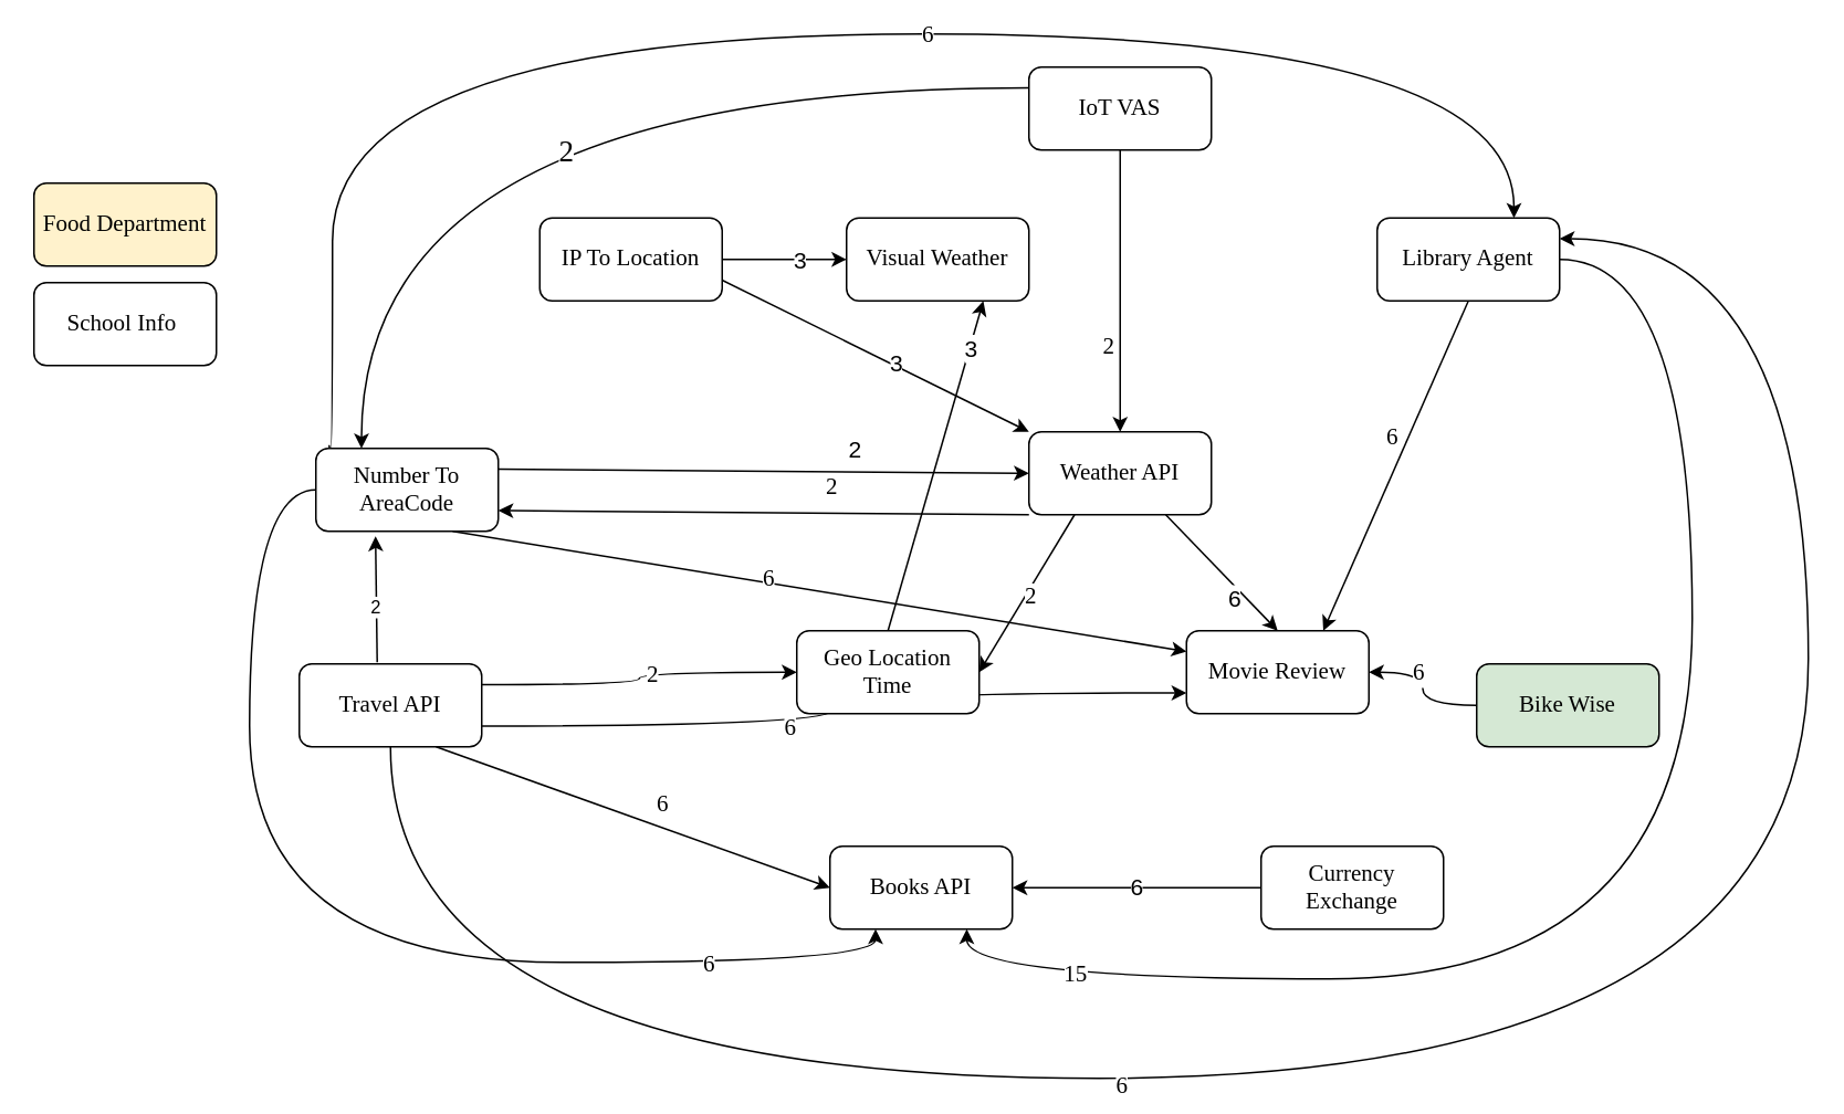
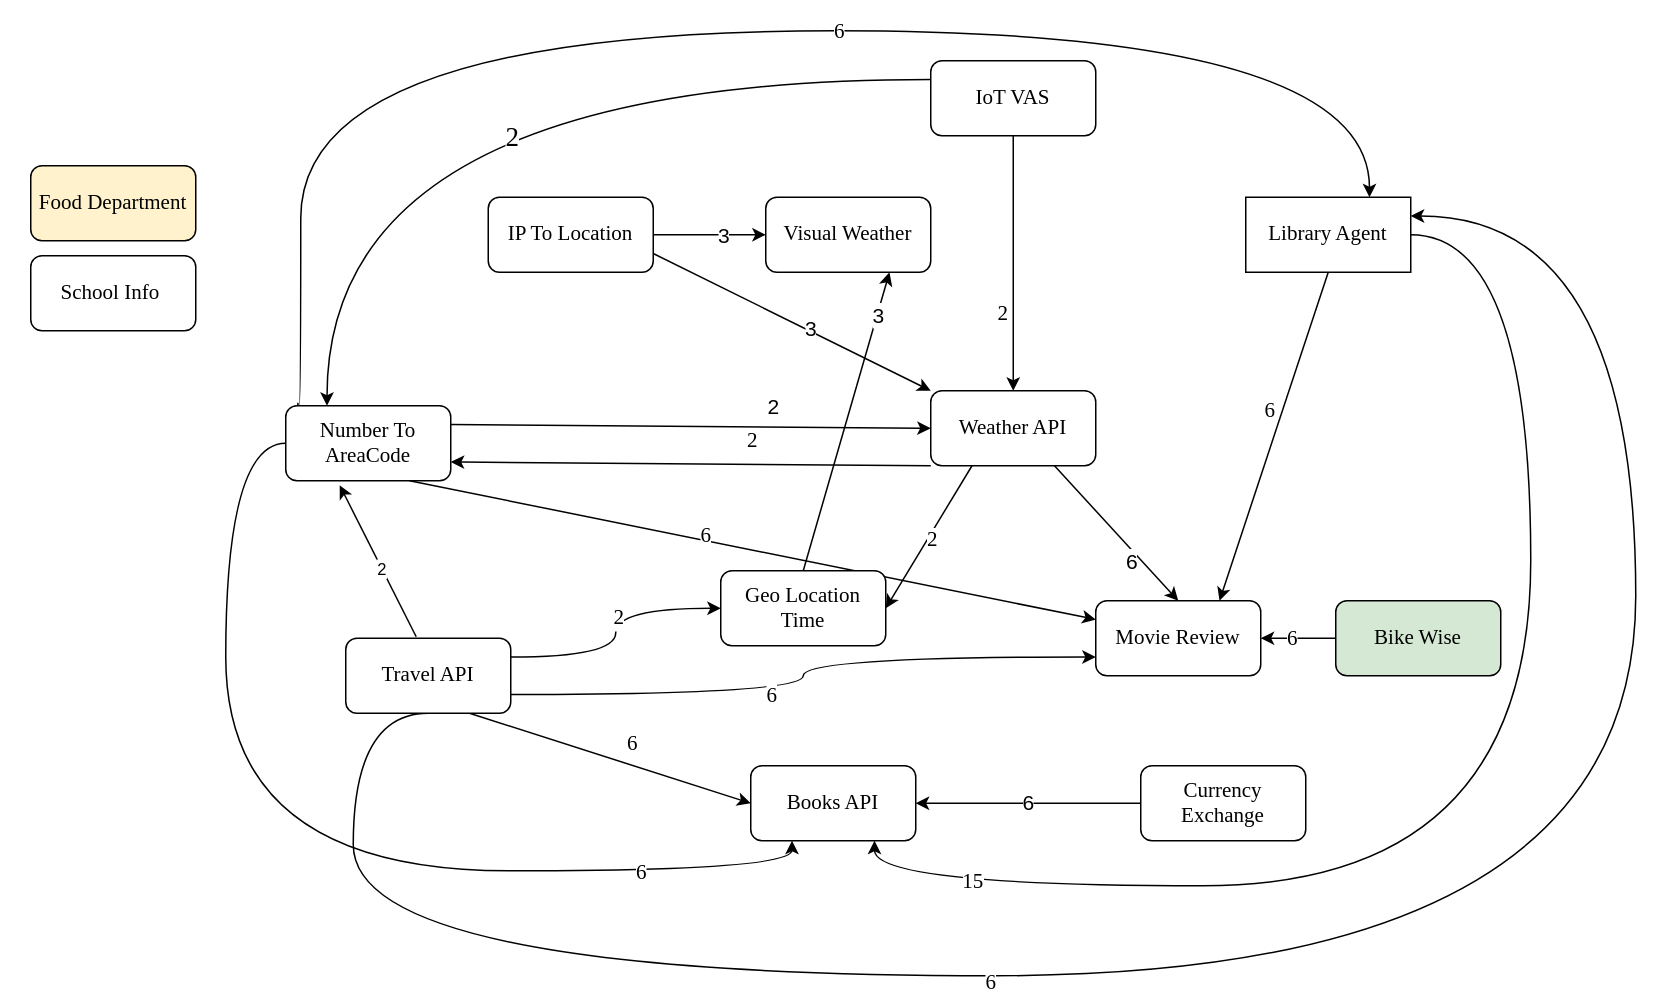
  <mxCell id="0" />
  <mxCell id="1" parent="0" />
  <mxCell id="2" value="&lt;font style=&quot;font-size: 14px;&quot; face=&quot;Times New Roman&quot;&gt;Visual Weather&lt;/font&gt;" style="rounded=1;whiteSpace=wrap;html=1;" vertex="1" parent="1"><mxGeometry x="510" y="131" width="110" height="50" as="geometry" /></mxCell>
  <mxCell id="3" value="&lt;font face=&quot;Times New Roman&quot; style=&quot;font-size: 14px;&quot;&gt;Food Department&lt;/font&gt;" style="rounded=1;whiteSpace=wrap;html=1;fillColor=#fff2cc;" vertex="1" parent="1"><mxGeometry x="20" y="110" width="110" height="50" as="geometry" /></mxCell>
  <mxCell id="4" value="&lt;font style=&quot;font-size: 14px;&quot; face=&quot;Times New Roman&quot;&gt;School Info&amp;nbsp;&lt;/font&gt;" style="rounded=1;whiteSpace=wrap;html=1;" vertex="1" parent="1"><mxGeometry x="20" y="170" width="110" height="50" as="geometry" /></mxCell>
  <mxCell id="5" style="edgeStyle=orthogonalEdgeStyle;curved=1;rounded=0;orthogonalLoop=1;jettySize=auto;html=1;entryX=0;entryY=0.5;entryDx=0;entryDy=0;exitX=1;exitY=0.25;exitDx=0;exitDy=0;" edge="1" parent="1" source="15" target="40"><mxGeometry relative="1" as="geometry" /></mxCell>
  <mxCell id="6" value="&lt;font face=&quot;Times New Roman&quot; style=&quot;font-size: 14px;&quot;&gt;2&lt;/font&gt;" style="edgeLabel;html=1;align=center;verticalAlign=middle;resizable=0;points=[];" vertex="1" connectable="0" parent="5"><mxGeometry x="0.116" y="-1" relative="1" as="geometry"><mxPoint as="offset" /></mxGeometry></mxCell>
  <mxCell id="7" style="edgeStyle=orthogonalEdgeStyle;curved=1;rounded=0;orthogonalLoop=1;jettySize=auto;html=1;exitX=1;exitY=0.75;exitDx=0;exitDy=0;entryX=0;entryY=0.75;entryDx=0;entryDy=0;" edge="1" parent="1" source="15" target="20"><mxGeometry relative="1" as="geometry" /></mxCell>
  <mxCell id="8" value="&lt;font face=&quot;Times New Roman&quot; style=&quot;font-size: 14px;&quot;&gt;6&lt;/font&gt;" style="edgeLabel;html=1;align=center;verticalAlign=middle;resizable=0;points=[];" vertex="1" connectable="0" parent="7"><mxGeometry x="-0.167" y="-1" relative="1" as="geometry"><mxPoint as="offset" /></mxGeometry></mxCell>
  <mxCell id="9" style="rounded=0;orthogonalLoop=1;jettySize=auto;html=1;exitX=0.75;exitY=1;exitDx=0;exitDy=0;entryX=0;entryY=0.5;entryDx=0;entryDy=0;" edge="1" parent="1" source="15" target="16"><mxGeometry relative="1" as="geometry" /></mxCell>
  <mxCell id="10" value="&lt;font face=&quot;Times New Roman&quot; style=&quot;font-size: 14px;&quot;&gt;6&lt;/font&gt;" style="edgeLabel;html=1;align=center;verticalAlign=middle;resizable=0;points=[];" vertex="1" connectable="0" parent="9"><mxGeometry x="0.11" y="13" relative="1" as="geometry"><mxPoint as="offset" /></mxGeometry></mxCell>
  <mxCell id="11" style="rounded=0;orthogonalLoop=1;jettySize=auto;html=1;exitX=0.427;exitY=-0.02;exitDx=0;exitDy=0;exitPerimeter=0;entryX=0.327;entryY=1.06;entryDx=0;entryDy=0;entryPerimeter=0;" edge="1" parent="1" source="15" target="37"><mxGeometry relative="1" as="geometry"><mxPoint x="227" y="310" as="targetPoint" /></mxGeometry></mxCell>
  <mxCell id="12" value="2" style="edgeLabel;html=1;align=center;verticalAlign=middle;resizable=0;points=[];" vertex="1" connectable="0" parent="11"><mxGeometry x="-0.094" y="1" relative="1" as="geometry"><mxPoint as="offset" /></mxGeometry></mxCell>
  <mxCell id="13" style="edgeStyle=orthogonalEdgeStyle;curved=1;rounded=0;orthogonalLoop=1;jettySize=auto;html=1;entryX=1;entryY=0.25;entryDx=0;entryDy=0;exitX=0.5;exitY=1;exitDx=0;exitDy=0;" edge="1" parent="1" source="15" target="28"><mxGeometry relative="1" as="geometry"><mxPoint x="180" y="415" as="sourcePoint" /><Array as="points"><mxPoint x="235" y="650" /><mxPoint x="1090" y="650" /><mxPoint x="1090" y="144" /></Array></mxGeometry></mxCell>
  <mxCell id="14" value="&lt;font face=&quot;Times New Roman&quot; style=&quot;font-size: 14px;&quot;&gt;6&lt;/font&gt;" style="edgeLabel;html=1;align=center;verticalAlign=middle;resizable=0;points=[];" vertex="1" connectable="0" parent="13"><mxGeometry x="-0.252" y="-4" relative="1" as="geometry"><mxPoint as="offset" /></mxGeometry></mxCell>
- <mxCell id="15" value="&lt;font style=&quot;font-size: 14px;&quot; face=&quot;Times New Roman&quot;&gt;Travel API&lt;/font&gt;" style="rounded=1;whiteSpace=wrap;html=1;" vertex="1" parent="1"><mxGeometry x="180" y="400" width="110" height="50" as="geometry" /></mxCell>
+ <mxCell id="15" value="&lt;font style=&quot;font-size: 14px;&quot; face=&quot;Times New Roman&quot;&gt;Travel API&lt;/font&gt;" style="rounded=1;whiteSpace=wrap;html=1;" vertex="1" parent="1"><mxGeometry x="230" y="425" width="110" height="50" as="geometry" /></mxCell>
  <mxCell id="16" value="&lt;font face=&quot;Times New Roman&quot; style=&quot;font-size: 14px;&quot;&gt;Books API&lt;/font&gt;" style="rounded=1;whiteSpace=wrap;html=1;" vertex="1" parent="1"><mxGeometry x="500" y="510" width="110" height="50" as="geometry" /></mxCell>
  <mxCell id="17" style="rounded=0;orthogonalLoop=1;jettySize=auto;html=1;exitX=0;exitY=0.5;exitDx=0;exitDy=0;entryX=1;entryY=0.5;entryDx=0;entryDy=0;" edge="1" parent="1" source="19" target="16"><mxGeometry relative="1" as="geometry" /></mxCell>
  <mxCell id="18" value="&lt;font style=&quot;font-size: 14px;&quot;&gt;6&lt;/font&gt;" style="edgeLabel;html=1;align=center;verticalAlign=middle;resizable=0;points=[];" vertex="1" connectable="0" parent="17"><mxGeometry x="0.013" y="-1" relative="1" as="geometry"><mxPoint as="offset" /></mxGeometry></mxCell>
  <mxCell id="19" value="&lt;font face=&quot;Times New Roman&quot; style=&quot;font-size: 14px;&quot;&gt;Currency Exchange&lt;/font&gt;" style="rounded=1;whiteSpace=wrap;html=1;" vertex="1" parent="1"><mxGeometry x="760" y="510" width="110" height="50" as="geometry" /></mxCell>
- <mxCell id="20" value="&lt;font face=&quot;Times New Roman&quot; style=&quot;font-size: 14px;&quot;&gt;Movie Review&lt;/font&gt;" style="rounded=1;whiteSpace=wrap;html=1;" vertex="1" parent="1"><mxGeometry x="715" y="380" width="110" height="50" as="geometry" /></mxCell>
+ <mxCell id="20" value="&lt;font face=&quot;Times New Roman&quot; style=&quot;font-size: 14px;&quot;&gt;Movie Review&lt;/font&gt;" style="rounded=1;whiteSpace=wrap;html=1;" vertex="1" parent="1"><mxGeometry x="730" y="400" width="110" height="50" as="geometry" /></mxCell>
  <mxCell id="21" style="edgeStyle=orthogonalEdgeStyle;curved=1;rounded=0;orthogonalLoop=1;jettySize=auto;html=1;" edge="1" parent="1" source="23" target="20"><mxGeometry relative="1" as="geometry" /></mxCell>
  <mxCell id="22" value="&lt;font face=&quot;Times New Roman&quot; style=&quot;font-size: 14px;&quot;&gt;6&lt;/font&gt;" style="edgeLabel;html=1;align=center;verticalAlign=middle;resizable=0;points=[];" vertex="1" connectable="0" parent="21"><mxGeometry x="0.48" y="1" relative="1" as="geometry"><mxPoint x="7" y="-1" as="offset" /></mxGeometry></mxCell>
  <mxCell id="23" value="&lt;font face=&quot;Times New Roman&quot; style=&quot;font-size: 14px;&quot;&gt;Bike Wise&lt;/font&gt;" style="rounded=1;whiteSpace=wrap;html=1;fillColor=#d5e8d4;" vertex="1" parent="1"><mxGeometry x="890" y="400" width="110" height="50" as="geometry" /></mxCell>
  <mxCell id="24" style="rounded=0;orthogonalLoop=1;jettySize=auto;html=1;entryX=0.75;entryY=0;entryDx=0;entryDy=0;exitX=0.5;exitY=1;exitDx=0;exitDy=0;" edge="1" parent="1" source="28" target="20"><mxGeometry relative="1" as="geometry" /></mxCell>
  <mxCell id="25" value="&lt;font face=&quot;Times New Roman&quot; style=&quot;font-size: 14px;&quot;&gt;6&lt;/font&gt;" style="edgeLabel;html=1;align=center;verticalAlign=middle;resizable=0;points=[];" vertex="1" connectable="0" parent="24"><mxGeometry x="-0.132" y="-9" relative="1" as="geometry"><mxPoint as="offset" /></mxGeometry></mxCell>
  <mxCell id="26" style="edgeStyle=orthogonalEdgeStyle;curved=1;rounded=0;orthogonalLoop=1;jettySize=auto;html=1;exitX=1;exitY=0.5;exitDx=0;exitDy=0;entryX=0.75;entryY=1;entryDx=0;entryDy=0;" edge="1" parent="1" source="28" target="16"><mxGeometry relative="1" as="geometry"><Array as="points"><mxPoint x="1020" y="156" /><mxPoint x="1020" y="590" /><mxPoint x="583" y="590" /></Array></mxGeometry></mxCell>
  <mxCell id="27" value="&lt;font face=&quot;Times New Roman&quot; style=&quot;font-size: 14px;&quot;&gt;15&lt;/font&gt;" style="edgeLabel;html=1;align=center;verticalAlign=middle;resizable=0;points=[];" vertex="1" connectable="0" parent="26"><mxGeometry x="0.807" y="-3" relative="1" as="geometry"><mxPoint as="offset" /></mxGeometry></mxCell>
- <mxCell id="28" value="&lt;font face=&quot;Times New Roman&quot; style=&quot;font-size: 14px;&quot;&gt;Library Agent&lt;/font&gt;" style="rounded=1;whiteSpace=wrap;html=1;" vertex="1" parent="1"><mxGeometry x="830" y="131" width="110" height="50" as="geometry" /></mxCell>
+ <mxCell id="28" value="&lt;font face=&quot;Times New Roman&quot; style=&quot;font-size: 14px;&quot;&gt;Library Agent&lt;/font&gt;" style="whiteSpace=wrap;html=1;rounded=0;" vertex="1" parent="1"><mxGeometry x="830" y="131" width="110" height="50" as="geometry" /></mxCell>
  <mxCell id="29" style="rounded=0;orthogonalLoop=1;jettySize=auto;html=1;exitX=1;exitY=0.25;exitDx=0;exitDy=0;entryX=0;entryY=0.5;entryDx=0;entryDy=0;" edge="1" parent="1" source="37" target="47"><mxGeometry relative="1" as="geometry" /></mxCell>
  <mxCell id="30" value="&lt;font style=&quot;font-size: 14px;&quot;&gt;2&lt;/font&gt;" style="edgeLabel;html=1;align=center;verticalAlign=middle;resizable=0;points=[];" vertex="1" connectable="0" parent="29"><mxGeometry x="0.331" y="14" relative="1" as="geometry"><mxPoint x="1" as="offset" /></mxGeometry></mxCell>
  <mxCell id="31" style="edgeStyle=orthogonalEdgeStyle;curved=1;rounded=0;orthogonalLoop=1;jettySize=auto;html=1;exitX=0;exitY=0.5;exitDx=0;exitDy=0;entryX=0.25;entryY=1;entryDx=0;entryDy=0;" edge="1" parent="1" source="37" target="16"><mxGeometry relative="1" as="geometry"><Array as="points"><mxPoint x="150" y="295" /><mxPoint x="150" y="580" /><mxPoint x="528" y="580" /></Array></mxGeometry></mxCell>
  <mxCell id="32" value="&lt;font face=&quot;Times New Roman&quot; style=&quot;font-size: 14px;&quot;&gt;6&lt;/font&gt;" style="edgeLabel;html=1;align=center;verticalAlign=middle;resizable=0;points=[];" vertex="1" connectable="0" parent="31"><mxGeometry x="0.665" y="-1" relative="1" as="geometry"><mxPoint as="offset" /></mxGeometry></mxCell>
  <mxCell id="33" style="rounded=0;orthogonalLoop=1;jettySize=auto;html=1;exitX=0.75;exitY=1;exitDx=0;exitDy=0;entryX=0;entryY=0.25;entryDx=0;entryDy=0;" edge="1" parent="1" source="37" target="20"><mxGeometry relative="1" as="geometry" /></mxCell>
  <mxCell id="34" value="&lt;font face=&quot;Times New Roman&quot; style=&quot;font-size: 14px;&quot;&gt;6&lt;/font&gt;" style="edgeLabel;html=1;align=center;verticalAlign=middle;resizable=0;points=[];" vertex="1" connectable="0" parent="33"><mxGeometry x="-0.143" y="3" relative="1" as="geometry"><mxPoint as="offset" /></mxGeometry></mxCell>
  <mxCell id="35" style="edgeStyle=orthogonalEdgeStyle;curved=1;rounded=0;orthogonalLoop=1;jettySize=auto;html=1;exitX=0.073;exitY=-0.04;exitDx=0;exitDy=0;entryX=0.75;entryY=0;entryDx=0;entryDy=0;exitPerimeter=0;" edge="1" parent="1" source="37" target="28"><mxGeometry relative="1" as="geometry"><Array as="points"><mxPoint x="198" y="270" /><mxPoint x="200" y="270" /><mxPoint x="200" y="20" /><mxPoint x="913" y="20" /></Array></mxGeometry></mxCell>
  <mxCell id="36" value="&lt;font face=&quot;Times New Roman&quot; style=&quot;font-size: 14px;&quot;&gt;6&lt;/font&gt;" style="edgeLabel;html=1;align=center;verticalAlign=middle;resizable=0;points=[];" vertex="1" connectable="0" parent="35"><mxGeometry x="0.138" relative="1" as="geometry"><mxPoint as="offset" /></mxGeometry></mxCell>
  <mxCell id="37" value="&lt;font face=&quot;Times New Roman&quot; style=&quot;font-size: 14px;&quot;&gt;Number To AreaCode&lt;/font&gt;" style="rounded=1;whiteSpace=wrap;html=1;" vertex="1" parent="1"><mxGeometry x="190" y="270" width="110" height="50" as="geometry" /></mxCell>
  <mxCell id="38" style="rounded=0;orthogonalLoop=1;jettySize=auto;html=1;exitX=0.5;exitY=0;exitDx=0;exitDy=0;entryX=0.75;entryY=1;entryDx=0;entryDy=0;" edge="1" parent="1" source="40" target="2"><mxGeometry relative="1" as="geometry" /></mxCell>
  <mxCell id="39" value="&lt;font style=&quot;font-size: 14px;&quot;&gt;3&lt;/font&gt;" style="edgeLabel;html=1;align=center;verticalAlign=middle;resizable=0;points=[];" vertex="1" connectable="0" parent="38"><mxGeometry x="0.708" relative="1" as="geometry"><mxPoint as="offset" /></mxGeometry></mxCell>
  <mxCell id="40" value="&lt;font face=&quot;Times New Roman&quot; style=&quot;font-size: 14px;&quot;&gt;Geo Location Time&lt;/font&gt;" style="rounded=1;whiteSpace=wrap;html=1;" vertex="1" parent="1"><mxGeometry x="480" y="380" width="110" height="50" as="geometry" /></mxCell>
  <mxCell id="41" style="rounded=0;orthogonalLoop=1;jettySize=auto;html=1;entryX=1;entryY=0.5;entryDx=0;entryDy=0;exitX=0.25;exitY=1;exitDx=0;exitDy=0;" edge="1" parent="1" source="47" target="40"><mxGeometry relative="1" as="geometry" /></mxCell>
  <mxCell id="42" value="&lt;font face=&quot;Times New Roman&quot; style=&quot;font-size: 14px;&quot;&gt;2&lt;/font&gt;" style="edgeLabel;html=1;align=center;verticalAlign=middle;resizable=0;points=[];" vertex="1" connectable="0" parent="41"><mxGeometry x="0.52" y="-14" relative="1" as="geometry"><mxPoint x="28" y="-15" as="offset" /></mxGeometry></mxCell>
  <mxCell id="43" style="rounded=0;orthogonalLoop=1;jettySize=auto;html=1;exitX=0.75;exitY=1;exitDx=0;exitDy=0;entryX=0.5;entryY=0;entryDx=0;entryDy=0;" edge="1" parent="1" source="47" target="20"><mxGeometry relative="1" as="geometry" /></mxCell>
  <mxCell id="44" value="&lt;font style=&quot;font-size: 14px;&quot;&gt;6&lt;/font&gt;" style="edgeLabel;html=1;align=center;verticalAlign=middle;resizable=0;points=[];" vertex="1" connectable="0" parent="43"><mxGeometry x="0.316" y="-6" relative="1" as="geometry"><mxPoint x="1" as="offset" /></mxGeometry></mxCell>
  <mxCell id="45" style="rounded=0;orthogonalLoop=1;jettySize=auto;html=1;exitX=0;exitY=1;exitDx=0;exitDy=0;entryX=1;entryY=0.75;entryDx=0;entryDy=0;" edge="1" parent="1" source="47" target="37"><mxGeometry relative="1" as="geometry" /></mxCell>
  <mxCell id="46" value="&lt;font style=&quot;font-size: 14px;&quot; face=&quot;Times New Roman&quot;&gt;2&lt;/font&gt;" style="edgeLabel;html=1;align=center;verticalAlign=middle;resizable=0;points=[];" vertex="1" connectable="0" parent="45"><mxGeometry x="-0.252" y="-16" relative="1" as="geometry"><mxPoint as="offset" /></mxGeometry></mxCell>
  <mxCell id="47" value="&lt;font face=&quot;Times New Roman&quot; style=&quot;font-size: 14px;&quot;&gt;Weather API&lt;/font&gt;" style="rounded=1;whiteSpace=wrap;html=1;" vertex="1" parent="1"><mxGeometry x="620" y="260" width="110" height="50" as="geometry" /></mxCell>
  <mxCell id="48" style="edgeStyle=orthogonalEdgeStyle;curved=1;rounded=0;orthogonalLoop=1;jettySize=auto;html=1;exitX=0;exitY=0.25;exitDx=0;exitDy=0;entryX=0.25;entryY=0;entryDx=0;entryDy=0;" edge="1" parent="1" source="52" target="37"><mxGeometry relative="1" as="geometry" /></mxCell>
  <mxCell id="49" value="&lt;font face=&quot;Times New Roman&quot; style=&quot;font-size: 18px;&quot;&gt;2&lt;/font&gt;" style="edgeLabel;html=1;align=center;verticalAlign=middle;resizable=0;points=[];" vertex="1" connectable="0" parent="48"><mxGeometry x="-0.026" y="27" relative="1" as="geometry"><mxPoint x="22" y="11" as="offset" /></mxGeometry></mxCell>
  <mxCell id="50" style="rounded=0;orthogonalLoop=1;jettySize=auto;html=1;exitX=0.5;exitY=1;exitDx=0;exitDy=0;entryX=0.5;entryY=0;entryDx=0;entryDy=0;" edge="1" parent="1" source="52" target="47"><mxGeometry relative="1" as="geometry" /></mxCell>
  <mxCell id="51" value="&lt;font face=&quot;Times New Roman&quot; style=&quot;font-size: 14px;&quot;&gt;2&lt;/font&gt;" style="edgeLabel;html=1;align=center;verticalAlign=middle;resizable=0;points=[];" vertex="1" connectable="0" parent="50"><mxGeometry x="0.394" y="-8" relative="1" as="geometry"><mxPoint as="offset" /></mxGeometry></mxCell>
  <mxCell id="52" value="&lt;font face=&quot;Times New Roman&quot; style=&quot;font-size: 14px;&quot;&gt;IoT VAS&lt;/font&gt;" style="rounded=1;whiteSpace=wrap;html=1;" vertex="1" parent="1"><mxGeometry x="620" y="40" width="110" height="50" as="geometry" /></mxCell>
  <mxCell id="53" style="rounded=0;orthogonalLoop=1;jettySize=auto;html=1;exitX=1;exitY=0.75;exitDx=0;exitDy=0;entryX=0;entryY=0;entryDx=0;entryDy=0;" edge="1" parent="1" source="57" target="47"><mxGeometry relative="1" as="geometry" /></mxCell>
  <mxCell id="54" value="&lt;font style=&quot;font-size: 14px;&quot;&gt;3&lt;/font&gt;" style="edgeLabel;html=1;align=center;verticalAlign=middle;resizable=0;points=[];" vertex="1" connectable="0" parent="53"><mxGeometry x="0.125" y="2" relative="1" as="geometry"><mxPoint as="offset" /></mxGeometry></mxCell>
  <mxCell id="55" style="edgeStyle=orthogonalEdgeStyle;curved=1;rounded=0;orthogonalLoop=1;jettySize=auto;html=1;exitX=1;exitY=0.5;exitDx=0;exitDy=0;entryX=0;entryY=0.5;entryDx=0;entryDy=0;" edge="1" parent="1" source="57" target="2"><mxGeometry relative="1" as="geometry" /></mxCell>
  <mxCell id="56" value="&lt;font style=&quot;font-size: 14px;&quot;&gt;3&lt;/font&gt;" style="edgeLabel;html=1;align=center;verticalAlign=middle;resizable=0;points=[];" vertex="1" connectable="0" parent="55"><mxGeometry x="0.222" relative="1" as="geometry"><mxPoint as="offset" /></mxGeometry></mxCell>
  <mxCell id="57" value="&lt;font face=&quot;Times New Roman&quot; style=&quot;font-size: 14px;&quot;&gt;IP To Location&lt;/font&gt;" style="rounded=1;whiteSpace=wrap;html=1;" vertex="1" parent="1"><mxGeometry x="325" y="131" width="110" height="50" as="geometry" /></mxCell>
